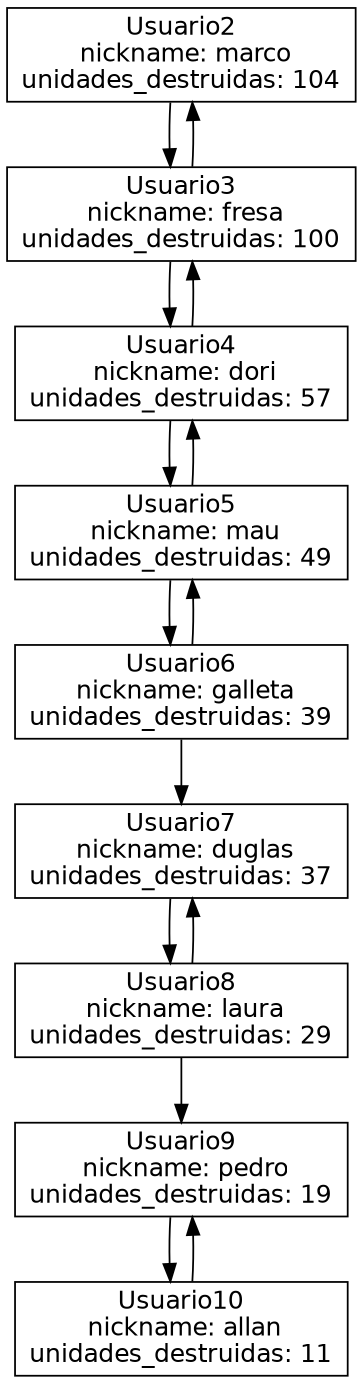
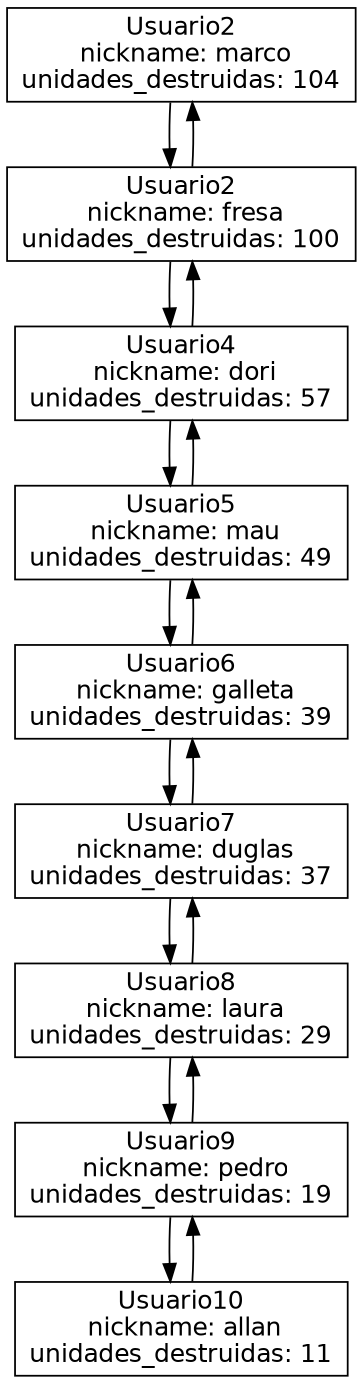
  digraph {
    fontname="DejaVu Sans"
    node [fontname="DejaVu Sans" shape=record]
    edge [fontname="DejaVu Sans"]
    n1 [height=.1 label=" Usuario2\n nickname:  marco\nunidades_destruidas:  104"]
-   n2 [height=.1 label=" Usuario3\n nickname:  fresa\nunidades_destruidas:  100"]
+   n2 [height=.1 label=" Usuario2\n nickname:  fresa\nunidades_destruidas:  100"]
    n3 [height=.1 label=" Usuario4\n nickname:  dori\nunidades_destruidas:  57"]
    n4 [height=.1 label=" Usuario5\n nickname:  mau\nunidades_destruidas:  49"]
    n5 [height=.1 label=" Usuario6\n nickname:  galleta\nunidades_destruidas:  39"]
    n6 [height=.1 label=" Usuario7\n nickname:  duglas\nunidades_destruidas:  37"]
    n7 [height=.1 label=" Usuario8\n nickname:  laura\nunidades_destruidas:  29"]
    n8 [height=.1 label=" Usuario9\n nickname:  pedro\nunidades_destruidas:  19"]
    n9 [height=.1 label=" Usuario10\n nickname:  allan\nunidades_destruidas:  11"]
    n1 -> n2
    n2 -> n1
    n2 -> n3
    n3 -> n2
    n3 -> n4
    n4 -> n3
    n4 -> n5
    n5 -> n4
    n5 -> n6
+   n6 -> n5
    n6 -> n7
    n7 -> n6
    n7 -> n8
+   n8 -> n7
    n8 -> n9
    n9 -> n8
  }
